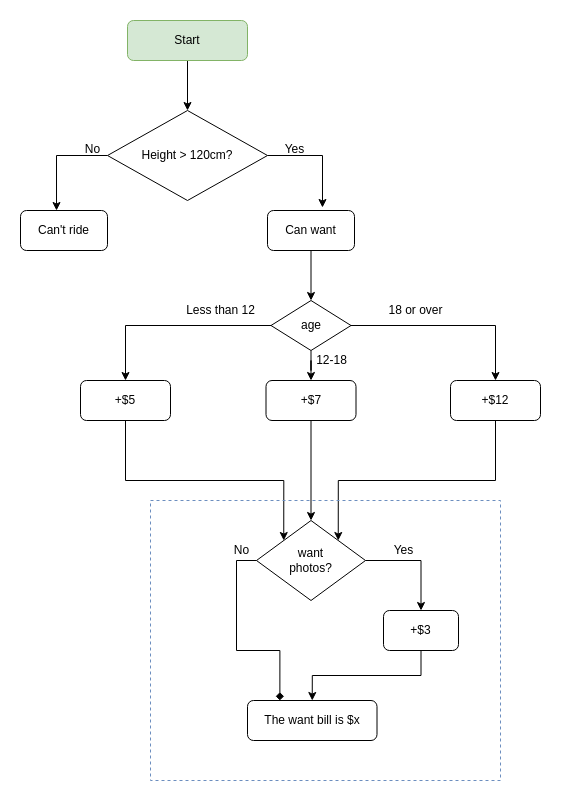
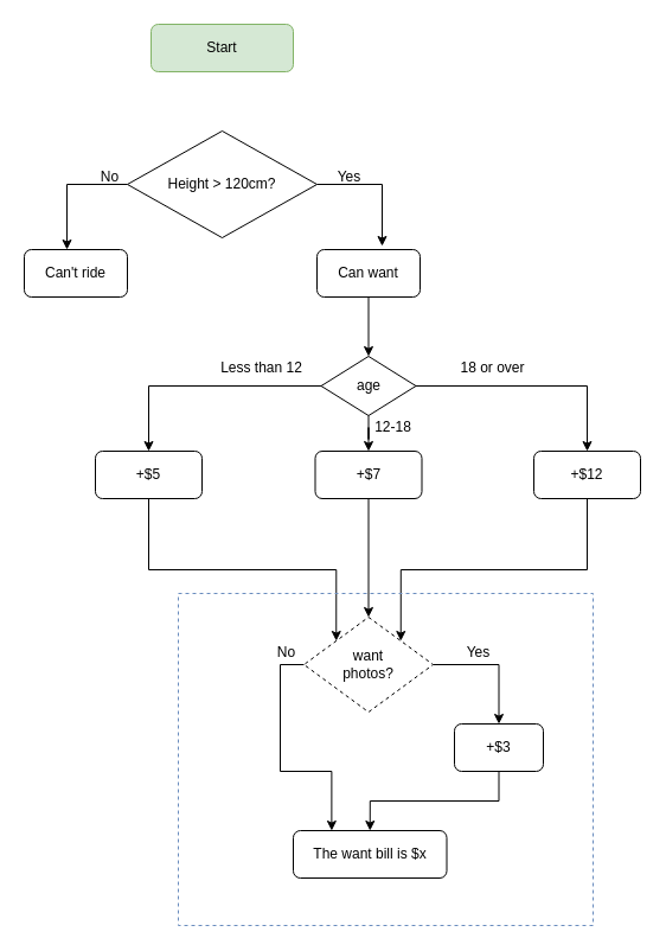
  <mxCell id="0" />
  <mxCell id="1" parent="0" />
  <mxCell id="2" style="edgeStyle=orthogonalEdgeStyle;rounded=0;orthogonalLoop=1;jettySize=auto;html=1;entryX=0.632;entryY=-0.075;entryDx=0;entryDy=0;entryPerimeter=0;" parent="1" source="4" target="9" edge="1"><mxGeometry relative="1" as="geometry"><Array as="points"><mxPoint x="322" y="155" /></Array></mxGeometry></mxCell>
  <mxCell id="3" style="edgeStyle=orthogonalEdgeStyle;rounded=0;orthogonalLoop=1;jettySize=auto;html=1;entryX=0.414;entryY=0;entryDx=0;entryDy=0;entryPerimeter=0;" parent="1" source="4" target="7" edge="1"><mxGeometry relative="1" as="geometry"><mxPoint x="4" y="190" as="targetPoint" /><Array as="points"><mxPoint x="56" y="155" /></Array></mxGeometry></mxCell>
  <mxCell id="4" value="Height &amp;gt; 120cm?" style="rhombus;whiteSpace=wrap;html=1;" parent="1" vertex="1"><mxGeometry x="107" y="110" width="160" height="90" as="geometry" /></mxCell>
- <mxCell id="5" style="edgeStyle=orthogonalEdgeStyle;rounded=0;orthogonalLoop=1;jettySize=auto;html=1;" parent="1" source="6" target="4" edge="1"><mxGeometry relative="1" as="geometry" /></mxCell>
  <mxCell id="6" value="Start" style="rounded=1;whiteSpace=wrap;html=1;fillColor=#d5e8d4;strokeColor=#82b366;" parent="1" vertex="1"><mxGeometry x="127" y="20" width="120" height="40" as="geometry" /></mxCell>
  <mxCell id="7" value="Can't ride" style="rounded=1;whiteSpace=wrap;html=1;" parent="1" vertex="1"><mxGeometry x="20" y="210" width="87" height="40" as="geometry" /></mxCell>
  <mxCell id="8" style="edgeStyle=orthogonalEdgeStyle;rounded=0;orthogonalLoop=1;jettySize=auto;html=1;" parent="1" source="9" target="15" edge="1"><mxGeometry relative="1" as="geometry" /></mxCell>
  <mxCell id="9" value="Can want" style="rounded=1;whiteSpace=wrap;html=1;" parent="1" vertex="1"><mxGeometry x="267" y="210" width="87" height="40" as="geometry" /></mxCell>
  <mxCell id="10" value="No" style="text;html=1;align=center;verticalAlign=middle;resizable=0;points=[];autosize=1;" parent="1" vertex="1"><mxGeometry x="77" y="139" width="30" height="20" as="geometry" /></mxCell>
  <mxCell id="11" value="Yes" style="text;html=1;align=center;verticalAlign=middle;resizable=0;points=[];autosize=1;" parent="1" vertex="1"><mxGeometry x="274" y="139" width="40" height="20" as="geometry" /></mxCell>
  <mxCell id="12" value="" style="edgeStyle=orthogonalEdgeStyle;rounded=0;orthogonalLoop=1;jettySize=auto;html=1;entryX=0.5;entryY=0;entryDx=0;entryDy=0;" parent="1" source="15" target="17" edge="1"><mxGeometry relative="1" as="geometry"><mxPoint x="190.5" y="325" as="targetPoint" /></mxGeometry></mxCell>
  <mxCell id="13" style="edgeStyle=orthogonalEdgeStyle;rounded=0;orthogonalLoop=1;jettySize=auto;html=1;entryX=0.5;entryY=0;entryDx=0;entryDy=0;" parent="1" source="15" target="20" edge="1"><mxGeometry relative="1" as="geometry" /></mxCell>
  <mxCell id="14" style="edgeStyle=orthogonalEdgeStyle;rounded=0;orthogonalLoop=1;jettySize=auto;html=1;entryX=0.5;entryY=0;entryDx=0;entryDy=0;" parent="1" source="15" target="22" edge="1"><mxGeometry relative="1" as="geometry" /></mxCell>
  <mxCell id="15" value="age" style="rhombus;whiteSpace=wrap;html=1;" parent="1" vertex="1"><mxGeometry x="270.5" y="300" width="80" height="50" as="geometry" /></mxCell>
  <mxCell id="16" style="edgeStyle=orthogonalEdgeStyle;rounded=0;orthogonalLoop=1;jettySize=auto;html=1;entryX=0;entryY=0;entryDx=0;entryDy=0;" parent="1" source="17" target="27" edge="1"><mxGeometry relative="1" as="geometry"><Array as="points"><mxPoint x="125" y="480" /><mxPoint x="283" y="480" /></Array></mxGeometry></mxCell>
  <mxCell id="17" value="+$5" style="rounded=1;whiteSpace=wrap;html=1;" parent="1" vertex="1"><mxGeometry x="80" y="380" width="90" height="40" as="geometry" /></mxCell>
  <mxCell id="18" value="Less than 12" style="text;html=1;align=center;verticalAlign=middle;resizable=0;points=[];autosize=1;" parent="1" vertex="1"><mxGeometry x="180" y="300" width="80" height="20" as="geometry" /></mxCell>
  <mxCell id="19" style="edgeStyle=orthogonalEdgeStyle;rounded=0;orthogonalLoop=1;jettySize=auto;html=1;" parent="1" source="20" target="27" edge="1"><mxGeometry relative="1" as="geometry" /></mxCell>
  <mxCell id="20" value="+$7" style="rounded=1;whiteSpace=wrap;html=1;" parent="1" vertex="1"><mxGeometry x="265.5" y="380" width="90" height="40" as="geometry" /></mxCell>
  <mxCell id="21" style="edgeStyle=orthogonalEdgeStyle;rounded=0;orthogonalLoop=1;jettySize=auto;html=1;entryX=1;entryY=0;entryDx=0;entryDy=0;" parent="1" source="22" target="27" edge="1"><mxGeometry relative="1" as="geometry"><Array as="points"><mxPoint x="495" y="480" /><mxPoint x="338" y="480" /></Array></mxGeometry></mxCell>
  <mxCell id="22" value="+$12" style="rounded=1;whiteSpace=wrap;html=1;" parent="1" vertex="1"><mxGeometry x="450" y="380" width="90" height="40" as="geometry" /></mxCell>
  <mxCell id="23" value="12-18" style="text;html=1;align=center;verticalAlign=middle;resizable=0;points=[];autosize=1;" parent="1" vertex="1"><mxGeometry x="305.5" y="350" width="50" height="20" as="geometry" /></mxCell>
  <mxCell id="24" value="18 or over" style="text;html=1;align=center;verticalAlign=middle;resizable=0;points=[];autosize=1;" parent="1" vertex="1"><mxGeometry x="380" y="300" width="70" height="20" as="geometry" /></mxCell>
  <mxCell id="25" style="edgeStyle=orthogonalEdgeStyle;rounded=0;orthogonalLoop=1;jettySize=auto;html=1;" parent="1" source="27" target="29" edge="1"><mxGeometry relative="1" as="geometry" /></mxCell>
- <mxCell id="26" style="edgeStyle=orthogonalEdgeStyle;rounded=0;orthogonalLoop=1;jettySize=auto;html=1;exitX=0;exitY=0.5;exitDx=0;exitDy=0;entryX=0.25;entryY=0;entryDx=0;entryDy=0;endArrow=diamond;" parent="1" source="27" target="32" edge="1"><mxGeometry relative="1" as="geometry" /></mxCell>
- <mxCell id="27" value="want &lt;br&gt;photos?" style="rhombus;whiteSpace=wrap;html=1;strokeColor=#000000;fillColor=none;" parent="1" vertex="1"><mxGeometry x="256" y="520" width="109" height="80" as="geometry" /></mxCell>
+ <mxCell id="26" style="edgeStyle=orthogonalEdgeStyle;rounded=0;orthogonalLoop=1;jettySize=auto;html=1;exitX=0;exitY=0.5;exitDx=0;exitDy=0;entryX=0.25;entryY=0;entryDx=0;entryDy=0;" parent="1" source="27" target="32" edge="1"><mxGeometry relative="1" as="geometry" /></mxCell>
+ <mxCell id="27" value="want &lt;br&gt;photos?" style="rhombus;whiteSpace=wrap;html=1;strokeColor=#000000;fillColor=none;dashed=1;" parent="1" vertex="1"><mxGeometry x="256" y="520" width="109" height="80" as="geometry" /></mxCell>
  <mxCell id="28" style="edgeStyle=orthogonalEdgeStyle;rounded=0;orthogonalLoop=1;jettySize=auto;html=1;exitX=0.5;exitY=1;exitDx=0;exitDy=0;entryX=0.5;entryY=0;entryDx=0;entryDy=0;" parent="1" source="29" target="32" edge="1"><mxGeometry relative="1" as="geometry" /></mxCell>
  <mxCell id="29" value="+$3" style="rounded=1;whiteSpace=wrap;html=1;strokeColor=#000000;fillColor=none;" parent="1" vertex="1"><mxGeometry x="383" y="610" width="75" height="40" as="geometry" /></mxCell>
  <mxCell id="30" value="Yes" style="text;html=1;align=center;verticalAlign=middle;resizable=0;points=[];autosize=1;" parent="1" vertex="1"><mxGeometry x="383" y="540" width="40" height="20" as="geometry" /></mxCell>
  <mxCell id="31" value="" style="rounded=0;whiteSpace=wrap;html=1;strokeColor=#6c8ebf;fillColor=none;dashed=1;" parent="1" vertex="1"><mxGeometry x="150" y="500" width="350" height="280" as="geometry" /></mxCell>
  <mxCell id="32" value="The want bill is $x" style="rounded=1;whiteSpace=wrap;html=1;strokeColor=#000000;fillColor=none;" parent="1" vertex="1"><mxGeometry x="247" y="700" width="129.5" height="40" as="geometry" /></mxCell>
  <mxCell id="33" value="No" style="text;html=1;align=center;verticalAlign=middle;resizable=0;points=[];autosize=1;" parent="1" vertex="1"><mxGeometry x="226" y="540" width="30" height="20" as="geometry" /></mxCell>
